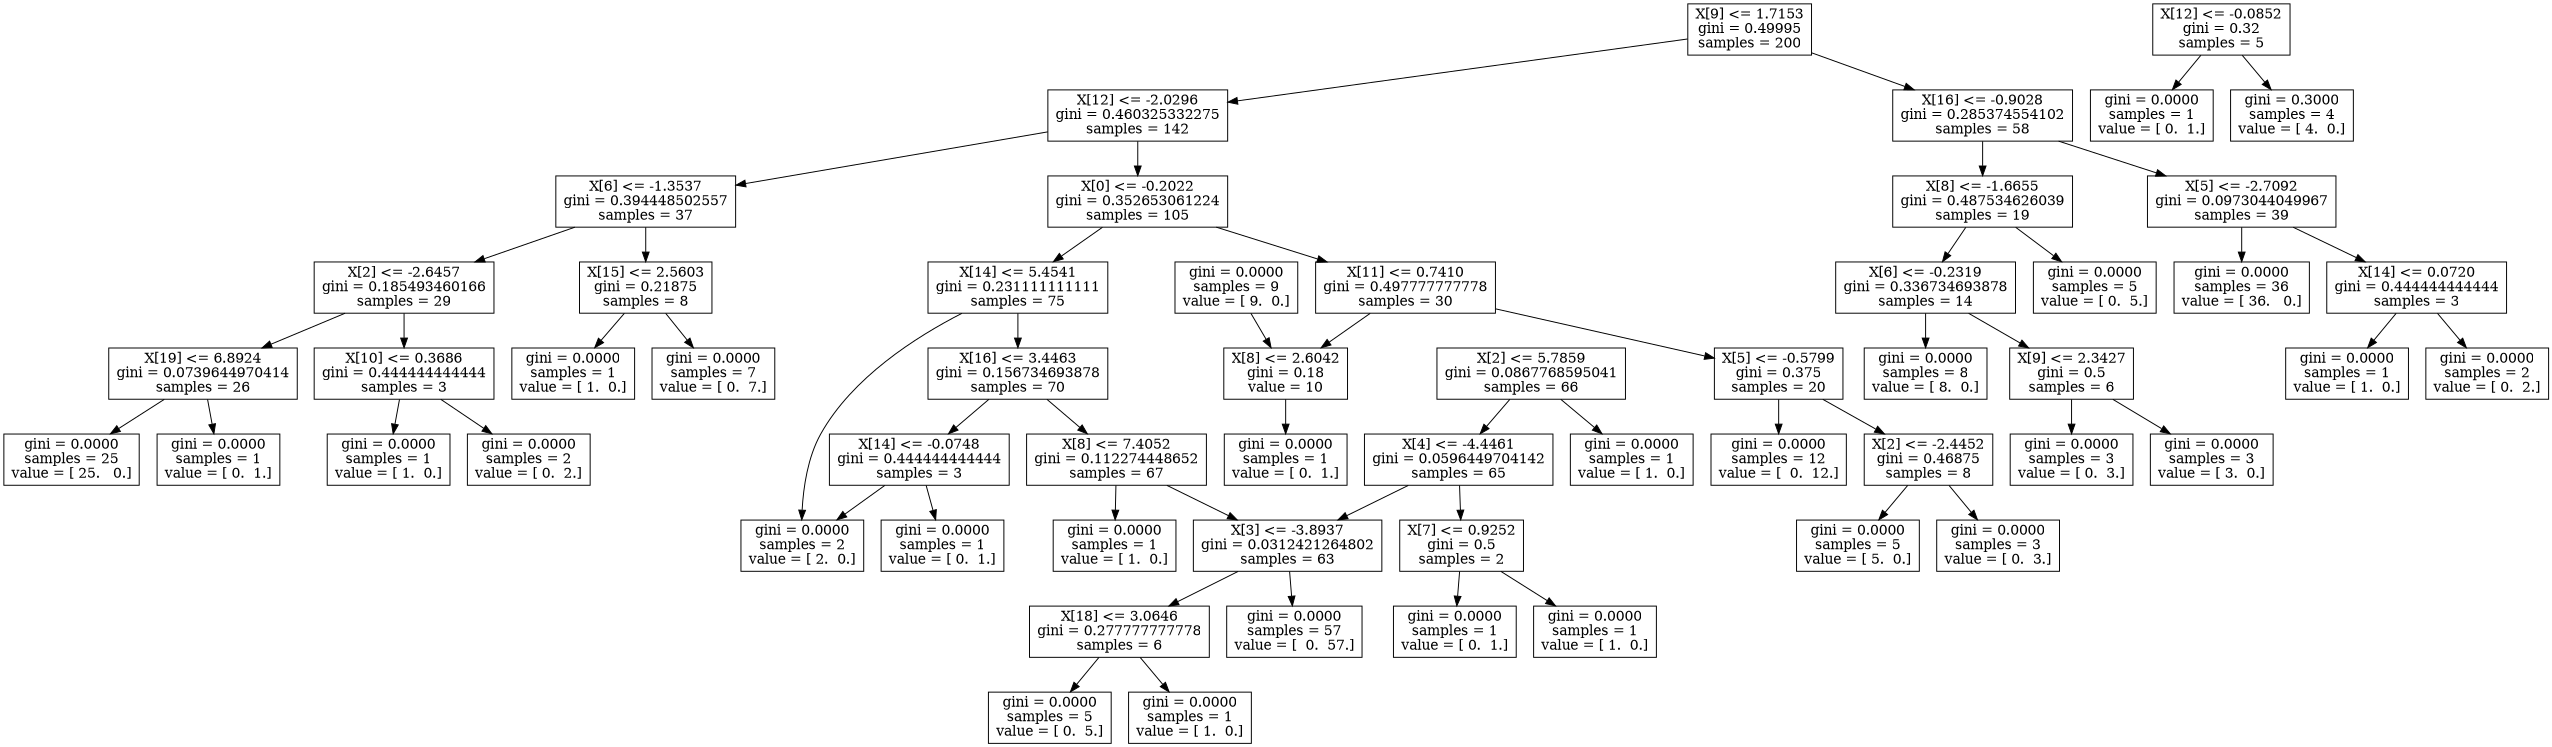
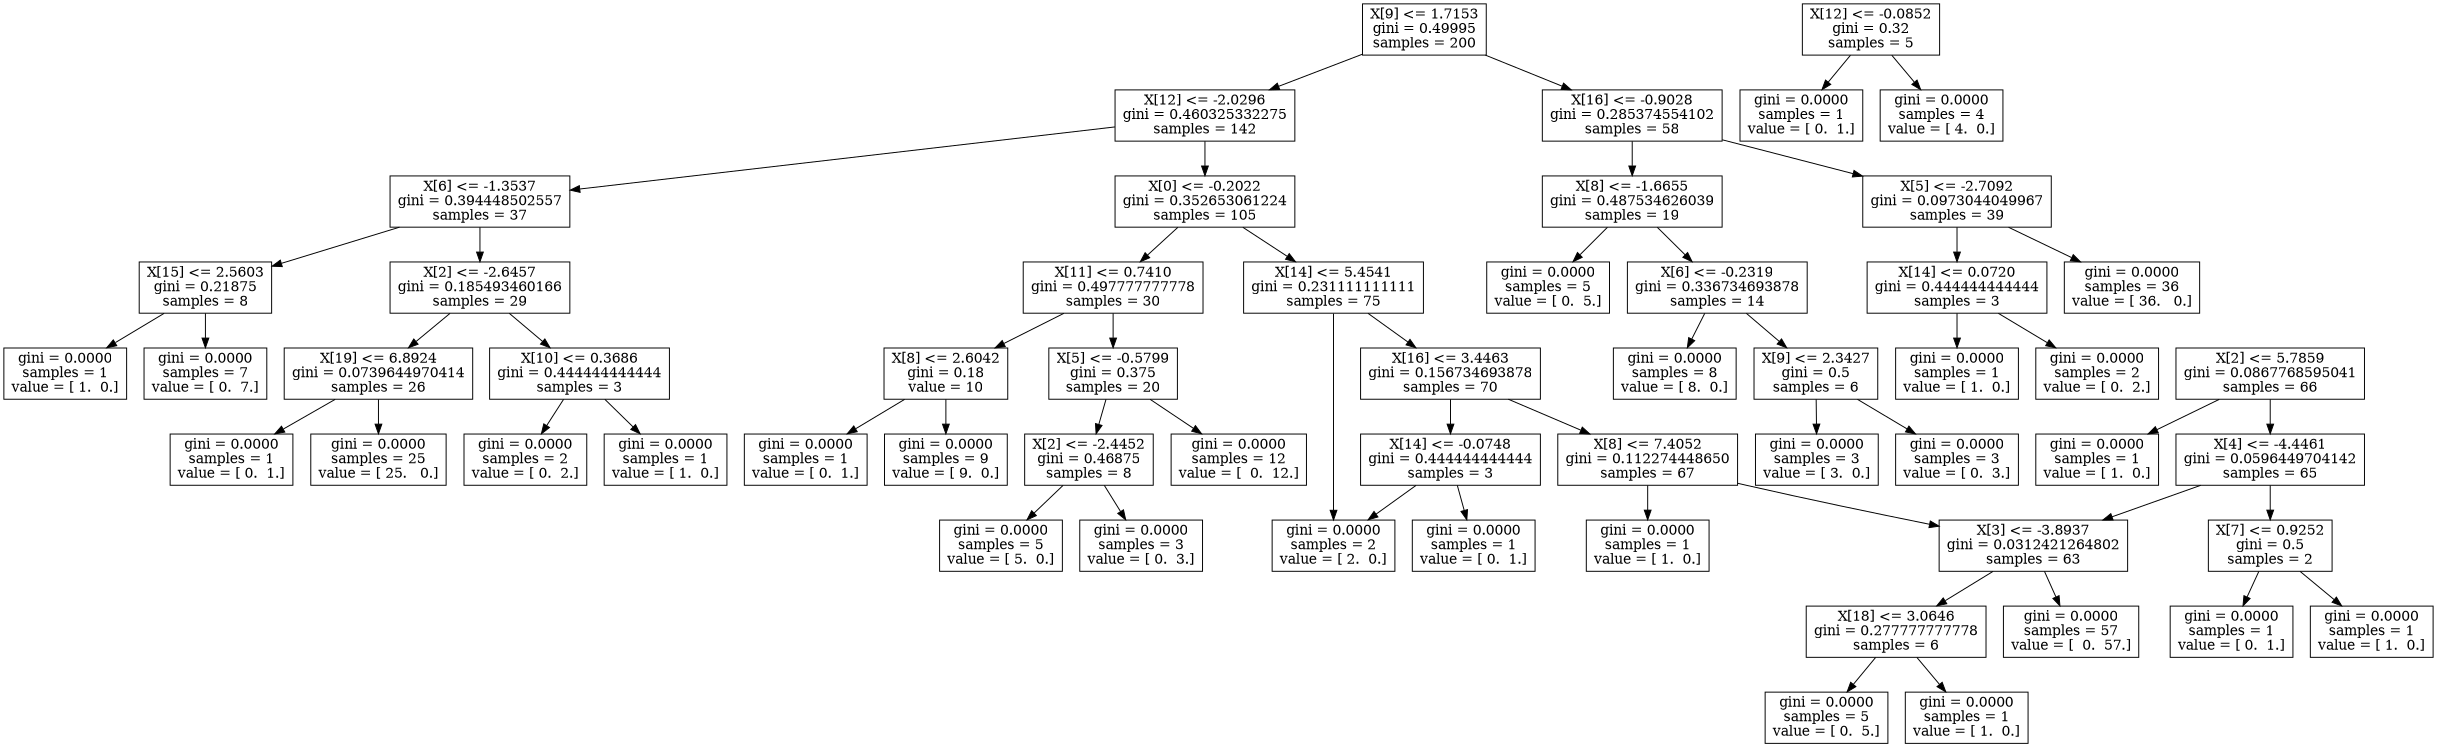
  digraph {
    node [shape=box]
    n1 [label="X[9] <= 1.7153\ngini = 0.49995\nsamples = 200"]
    n2 [label="X[12] <= -2.0296\ngini = 0.460325332275\nsamples = 142"]
    n3 [label="X[16] <= -0.9028\ngini = 0.285374554102\nsamples = 58"]
    n4 [label="X[6] <= -1.3537\ngini = 0.394448502557\nsamples = 37"]
    n5 [label="X[0] <= -0.2022\ngini = 0.352653061224\nsamples = 105"]
    n6 [label="X[8] <= -1.6655\ngini = 0.487534626039\nsamples = 19"]
    n7 [label="X[5] <= -2.7092\ngini = 0.0973044049967\nsamples = 39"]
    n8 [label="X[15] <= 2.5603\ngini = 0.21875\nsamples = 8"]
    n9 [label="X[2] <= -2.6457\ngini = 0.185493460166\nsamples = 29"]
    n10 [label="X[11] <= 0.7410\ngini = 0.497777777778\nsamples = 30"]
    n11 [label="X[14] <= 5.4541\ngini = 0.231111111111\nsamples = 75"]
    n12 [label="gini = 0.0000\nsamples = 7\nvalue = [ 0.  7.]"]
    n13 [label="gini = 0.0000\nsamples = 1\nvalue = [ 1.  0.]"]
    n14 [label="X[10] <= 0.3686\ngini = 0.444444444444\nsamples = 3"]
    n15 [label="X[19] <= 6.8924\ngini = 0.0739644970414\nsamples = 26"]
    n16 [label="gini = 0.0000\nsamples = 1\nvalue = [ 1.  0.]"]
    n17 [label="gini = 0.0000\nsamples = 2\nvalue = [ 0.  2.]"]
    n18 [label="gini = 0.0000\nsamples = 25\nvalue = [ 25.   0.]"]
    n19 [label="gini = 0.0000\nsamples = 1\nvalue = [ 0.  1.]"]
    n20 [label="X[5] <= -0.5799\ngini = 0.375\nsamples = 20"]
    n21 [label="X[8] <= 2.6042\ngini = 0.18\nvalue = 10"]
    n22 [label="X[16] <= 3.4463\ngini = 0.156734693878\nsamples = 70"]
    n23 [label="gini = 0.0000\nsamples = 2\nvalue = [ 2.  0.]"]
    n24 [label="gini = 0.0000\nsamples = 12\nvalue = [  0.  12.]"]
    n25 [label="X[2] <= -2.4452\ngini = 0.46875\nsamples = 8"]
    n26 [label="gini = 0.0000\nsamples = 9\nvalue = [ 9.  0.]"]
    n27 [label="gini = 0.0000\nsamples = 1\nvalue = [ 0.  1.]"]
    n28 [label="gini = 0.0000\nsamples = 3\nvalue = [ 0.  3.]"]
    n29 [label="gini = 0.0000\nsamples = 5\nvalue = [ 5.  0.]"]
-   n30 [label="X[8] <= 7.4052\ngini = 0.112274448652\nsamples = 67"]
+   n30 [label="X[8] <= 7.4052\ngini = 0.112274448650\nsamples = 67"]
    n31 [label="X[14] <= -0.0748\ngini = 0.444444444444\nsamples = 3"]
    n32 [label="X[12] <= -0.0852\ngini = 0.32\nsamples = 5"]
    n33 [label="gini = 0.0000\nsamples = 1\nvalue = [ 0.  1.]"]
-   n34 [label="gini = 0.3000\nsamples = 4\nvalue = [ 4.  0.]"]
+   n34 [label="gini = 0.0000\nsamples = 4\nvalue = [ 4.  0.]"]
    n35 [label="gini = 0.0000\nsamples = 1\nvalue = [ 1.  0.]"]
    n36 [label="X[3] <= -3.8937\ngini = 0.0312421264802\nsamples = 63"]
    n37 [label="gini = 0.0000\nsamples = 1\nvalue = [ 0.  1.]"]
    n38 [label="X[2] <= 5.7859\ngini = 0.0867768595041\nsamples = 66"]
    n39 [label="X[4] <= -4.4461\ngini = 0.0596449704142\nsamples = 65"]
    n40 [label="gini = 0.0000\nsamples = 1\nvalue = [ 1.  0.]"]
    n41 [label="X[7] <= 0.9252\ngini = 0.5\nsamples = 2"]
    n42 [label="gini = 0.0000\nsamples = 1\nvalue = [ 0.  1.]"]
    n43 [label="gini = 0.0000\nsamples = 1\nvalue = [ 1.  0.]"]
    n44 [label="X[18] <= 3.0646\ngini = 0.277777777778\nsamples = 6"]
    n45 [label="gini = 0.0000\nsamples = 57\nvalue = [  0.  57.]"]
    n46 [label="gini = 0.0000\nsamples = 5\nvalue = [ 0.  5.]"]
    n47 [label="gini = 0.0000\nsamples = 1\nvalue = [ 1.  0.]"]
    n48 [label="gini = 0.0000\nsamples = 5\nvalue = [ 0.  5.]"]
    n49 [label="X[6] <= -0.2319\ngini = 0.336734693878\nsamples = 14"]
    n50 [label="X[14] <= 0.0720\ngini = 0.444444444444\nsamples = 3"]
    n51 [label="gini = 0.0000\nsamples = 36\nvalue = [ 36.   0.]"]
    n52 [label="X[9] <= 2.3427\ngini = 0.5\nsamples = 6"]
    n53 [label="gini = 0.0000\nsamples = 8\nvalue = [ 8.  0.]"]
    n54 [label="gini = 0.0000\nsamples = 3\nvalue = [ 0.  3.]"]
    n55 [label="gini = 0.0000\nsamples = 3\nvalue = [ 3.  0.]"]
    n56 [label="gini = 0.0000\nsamples = 2\nvalue = [ 0.  2.]"]
    n57 [label="gini = 0.0000\nsamples = 1\nvalue = [ 1.  0.]"]
    n1 -> n2
    n1 -> n3
    n2 -> n4
    n2 -> n5
    n3 -> n6
    n3 -> n7
    n4 -> n8
    n4 -> n9
    n5 -> n10
    n5 -> n11
    n6 -> n48
    n6 -> n49
    n7 -> n50
    n7 -> n51
    n8 -> n12
    n8 -> n13
    n9 -> n14
    n9 -> n15
    n10 -> n20
    n10 -> n21
    n11 -> n22
    n11 -> n23
    n14 -> n16
    n14 -> n17
    n15 -> n18
    n15 -> n19
    n20 -> n24
    n20 -> n25
-   n26 -> n21
+   n21 -> n26
    n21 -> n27
    n22 -> n30
    n22 -> n31
    n25 -> n28
    n25 -> n29
    n30 -> n35
    n30 -> n36
    n31 -> n23
    n31 -> n37
    n32 -> n33
    n32 -> n34
    n36 -> n44
    n36 -> n45
    n38 -> n39
    n38 -> n40
    n39 -> n36
    n39 -> n41
    n41 -> n42
    n41 -> n43
    n44 -> n46
    n44 -> n47
    n49 -> n52
    n49 -> n53
    n50 -> n56
    n50 -> n57
    n52 -> n54
    n52 -> n55
  }
